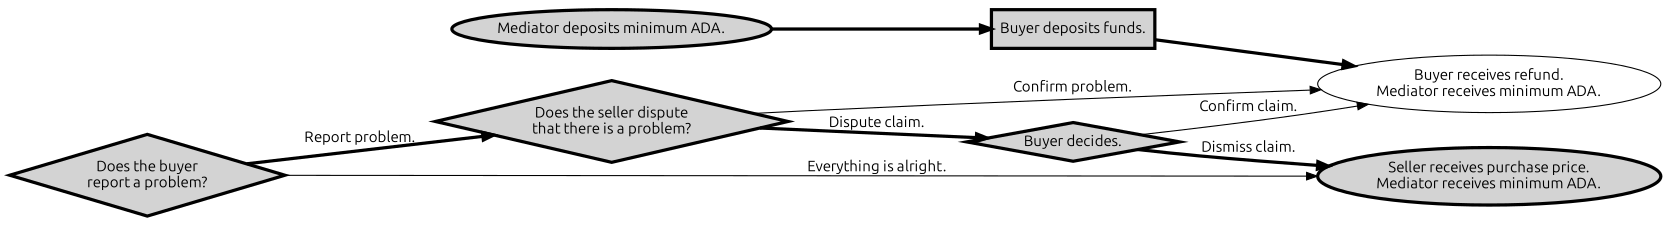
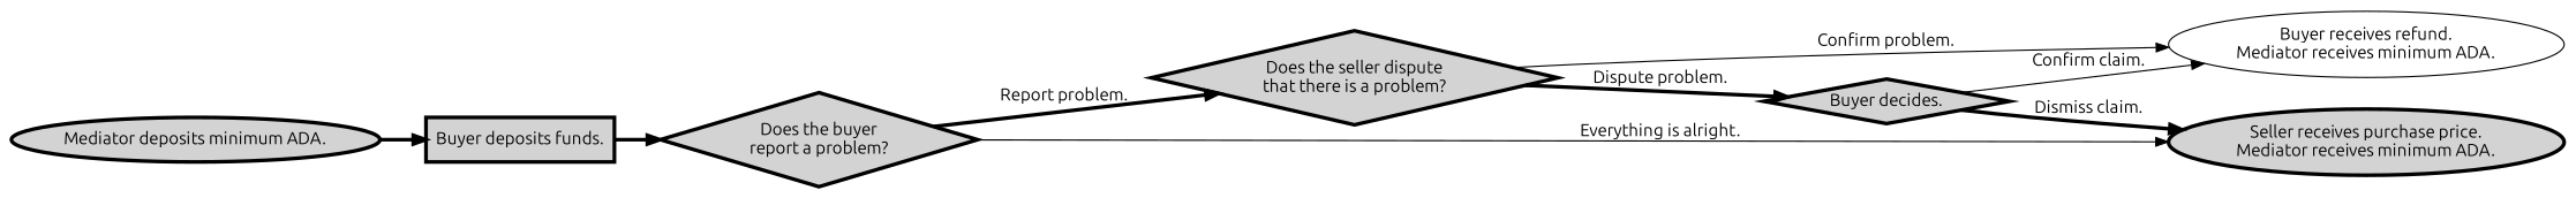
  digraph {
    fontname=Ubuntu
    rankdir=LR
    node [fillcolor=lightgray fontname=Ubuntu penwidth=3 shape=oval style=filled]
    edge [fontname=Ubuntu penwidth=3]
    n1 [label="Mediator deposits minimum ADA."]
    n2 [label="Buyer deposits funds." shape=rectangle]
    n3 [label="Does the buyer\nreport a problem?" shape=diamond]
    n4 [label="Does the seller dispute\nthat there is a problem?" shape=diamond]
    n5 [label="Seller receives purchase price.\nMediator receives minimum ADA."]
    n6 [label="Buyer decides." shape=diamond]
    n7 [label="Buyer receives refund.\nMediator receives minimum ADA." fillcolor="" penwidth="" style=""]
    n1 -> n2
-   n2 -> n7
+   n2 -> n3
    n3 -> n4 [label="Report problem."]
    n3 -> n5 [label="Everything is alright." penwidth=""]
-   n4 -> n6 [label="Dispute claim."]
+   n4 -> n6 [label="Dispute problem."]
    n4 -> n7 [label="Confirm problem." penwidth=""]
    n6 -> n5 [label="Dismiss claim."]
    n6 -> n7 [label="Confirm claim." penwidth=""]
  }
